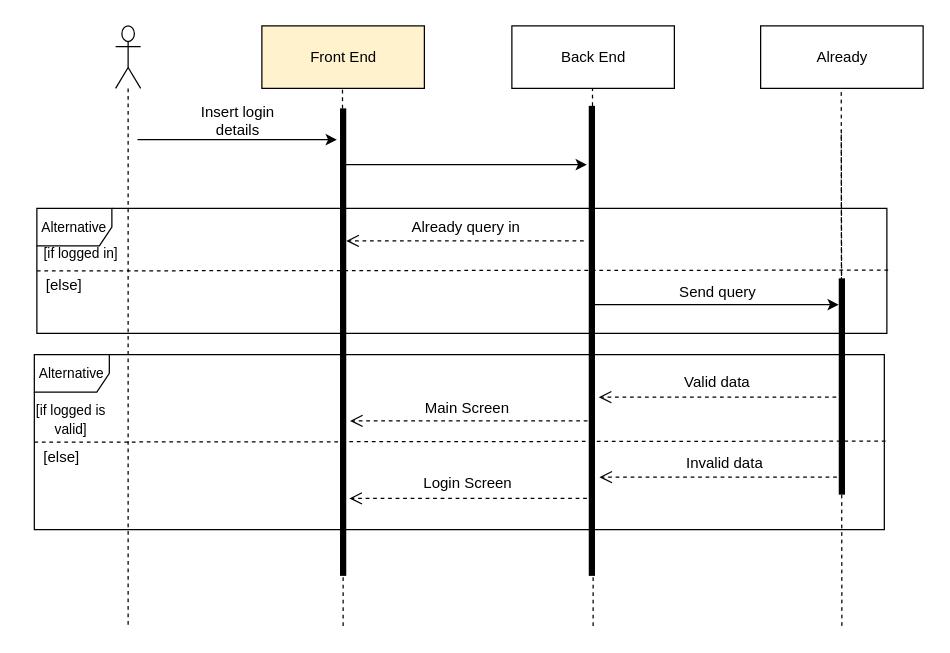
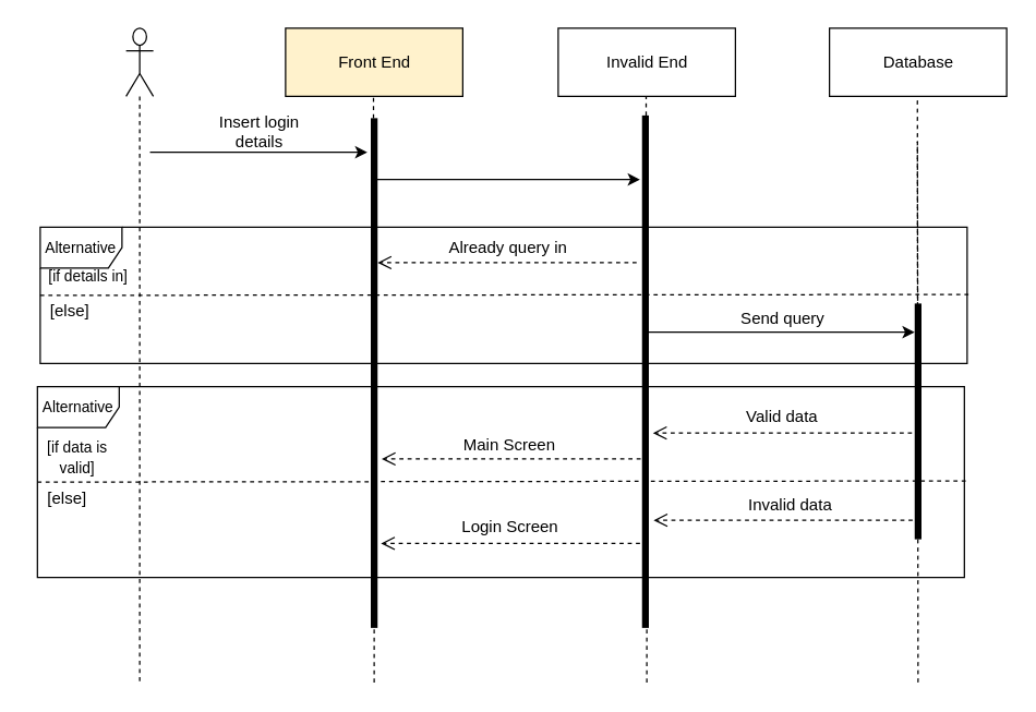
  <mxCell id="0" />
  <mxCell id="1" parent="0" />
  <mxCell id="2" value="" style="shape=umlLifeline;participant=umlActor;perimeter=lifelinePerimeter;whiteSpace=wrap;html=1;container=1;collapsible=0;recursiveResize=0;verticalAlign=top;spacingTop=36;outlineConnect=0;size=50;" vertex="1" parent="1"><mxGeometry x="92" y="20" width="20" height="480" as="geometry" /></mxCell>
  <mxCell id="3" value="Front End" style="html=1;fillColor=#fff2cc;" vertex="1" parent="1"><mxGeometry x="209" y="20" width="130" height="50" as="geometry" /></mxCell>
  <mxCell id="4" value="" style="endArrow=none;dashed=1;html=1;" edge="1" parent="1" source="23"><mxGeometry width="50" height="50" relative="1" as="geometry"><mxPoint x="274" y="450" as="sourcePoint" /><mxPoint x="273.5" y="70" as="targetPoint" /></mxGeometry></mxCell>
- <mxCell id="5" value="Back End" style="html=1;" vertex="1" parent="1"><mxGeometry x="409" y="20" width="130" height="50" as="geometry" /></mxCell>
+ <mxCell id="5" value="Invalid End" style="html=1;" vertex="1" parent="1"><mxGeometry x="409" y="20" width="130" height="50" as="geometry" /></mxCell>
  <mxCell id="6" value="" style="endArrow=none;dashed=1;html=1;" edge="1" parent="1" source="25"><mxGeometry width="50" height="50" relative="1" as="geometry"><mxPoint x="474" y="450" as="sourcePoint" /><mxPoint x="473.5" y="70" as="targetPoint" /></mxGeometry></mxCell>
- <mxCell id="7" value="Already" style="html=1;" vertex="1" parent="1"><mxGeometry x="608" y="20" width="130" height="50" as="geometry" /></mxCell>
+ <mxCell id="7" value="Database" style="html=1;" vertex="1" parent="1"><mxGeometry x="608" y="20" width="130" height="50" as="geometry" /></mxCell>
  <mxCell id="8" value="" style="endArrow=none;dashed=1;html=1;" edge="1" parent="1"><mxGeometry width="50" height="50" relative="1" as="geometry"><mxPoint x="673" y="370" as="sourcePoint" /><mxPoint x="672.5" y="70" as="targetPoint" /></mxGeometry></mxCell>
  <mxCell id="9" value="" style="endArrow=classic;html=1;" edge="1" parent="1"><mxGeometry width="50" height="50" relative="1" as="geometry"><mxPoint x="109.525" y="111" as="sourcePoint" /><mxPoint x="269" y="111" as="targetPoint" /></mxGeometry></mxCell>
  <mxCell id="10" value="Insert login details" style="text;html=1;strokeColor=none;fillColor=none;align=center;verticalAlign=middle;whiteSpace=wrap;rounded=0;" vertex="1" parent="1"><mxGeometry x="145" y="86" width="90" height="20" as="geometry" /></mxCell>
  <mxCell id="11" value="" style="endArrow=classic;html=1;" edge="1" parent="1"><mxGeometry width="50" height="50" relative="1" as="geometry"><mxPoint x="274" y="131" as="sourcePoint" /><mxPoint x="469" y="131" as="targetPoint" /></mxGeometry></mxCell>
  <mxCell id="12" value="" style="html=1;verticalAlign=bottom;endArrow=open;dashed=1;endSize=8;" edge="1" parent="1"><mxGeometry relative="1" as="geometry"><mxPoint x="668.5" y="317" as="sourcePoint" /><mxPoint x="478.5" y="317" as="targetPoint" /></mxGeometry></mxCell>
  <mxCell id="13" value="Valid data" style="text;html=1;strokeColor=none;fillColor=none;align=center;verticalAlign=middle;whiteSpace=wrap;rounded=0;" vertex="1" parent="1"><mxGeometry x="519.5" y="295" width="107" height="20" as="geometry" /></mxCell>
  <mxCell id="14" value="" style="html=1;verticalAlign=bottom;endArrow=open;dashed=1;endSize=8;" edge="1" parent="1"><mxGeometry relative="1" as="geometry"><mxPoint x="669" y="381" as="sourcePoint" /><mxPoint x="479" y="381" as="targetPoint" /></mxGeometry></mxCell>
  <mxCell id="15" value="Invalid data" style="text;html=1;strokeColor=none;fillColor=none;align=center;verticalAlign=middle;whiteSpace=wrap;rounded=0;" vertex="1" parent="1"><mxGeometry x="526" y="360" width="107" height="20" as="geometry" /></mxCell>
  <mxCell id="16" value="&lt;font style=&quot;font-size: 11px&quot;&gt;Alternative&lt;/font&gt;" style="shape=umlFrame;whiteSpace=wrap;html=1;" vertex="1" parent="1"><mxGeometry x="29" y="166" width="680" height="100" as="geometry" /></mxCell>
  <mxCell id="17" value="" style="endArrow=none;dashed=1;html=1;exitX=0;exitY=0.5;exitDx=0;exitDy=0;exitPerimeter=0;entryX=1.003;entryY=0.494;entryDx=0;entryDy=0;entryPerimeter=0;" edge="1" parent="1" source="16" target="16"><mxGeometry width="50" height="50" relative="1" as="geometry"><mxPoint x="209" y="749.5" as="sourcePoint" /><mxPoint x="359" y="750" as="targetPoint" /></mxGeometry></mxCell>
- <mxCell id="18" value="&lt;font style=&quot;font-size: 11px&quot;&gt;[if logged in]&lt;/font&gt;" style="text;html=1;strokeColor=none;fillColor=none;align=center;verticalAlign=middle;whiteSpace=wrap;rounded=0;" vertex="1" parent="1"><mxGeometry x="29" y="176" width="71.4" height="51" as="geometry" /></mxCell>
+ <mxCell id="18" value="&lt;font style=&quot;font-size: 11px&quot;&gt;[if details in]&lt;/font&gt;" style="text;html=1;strokeColor=none;fillColor=none;align=center;verticalAlign=middle;whiteSpace=wrap;rounded=0;" vertex="1" parent="1"><mxGeometry x="29" y="176" width="71.4" height="51" as="geometry" /></mxCell>
  <mxCell id="19" value="[else]" style="text;html=1;strokeColor=none;fillColor=none;align=center;verticalAlign=middle;whiteSpace=wrap;rounded=0;" vertex="1" parent="1"><mxGeometry x="31" y="218" width="40" height="20" as="geometry" /></mxCell>
  <mxCell id="20" value="" style="html=1;verticalAlign=bottom;endArrow=open;dashed=1;endSize=8;" edge="1" parent="1"><mxGeometry relative="1" as="geometry"><mxPoint x="469" y="398" as="sourcePoint" /><mxPoint x="279" y="398" as="targetPoint" /></mxGeometry></mxCell>
  <mxCell id="21" value="Login Screen" style="text;html=1;strokeColor=none;fillColor=none;align=center;verticalAlign=middle;whiteSpace=wrap;rounded=0;" vertex="1" parent="1"><mxGeometry x="319" y="376" width="110" height="19" as="geometry" /></mxCell>
  <mxCell id="22" value="Main Screen" style="text;html=1;strokeColor=none;fillColor=none;align=center;verticalAlign=middle;whiteSpace=wrap;rounded=0;" vertex="1" parent="1"><mxGeometry x="320" y="316" width="107" height="20" as="geometry" /></mxCell>
  <mxCell id="23" value="" style="html=1;points=[];perimeter=orthogonalPerimeter;fillColor=#000000;strokeColor=none;" vertex="1" parent="1"><mxGeometry x="271.5" y="86" width="5" height="374" as="geometry" /></mxCell>
  <mxCell id="24" value="" style="endArrow=none;dashed=1;html=1;" edge="1" parent="1" target="23"><mxGeometry width="50" height="50" relative="1" as="geometry"><mxPoint x="274" y="370" as="sourcePoint" /><mxPoint x="273.5" y="70" as="targetPoint" /></mxGeometry></mxCell>
  <mxCell id="25" value="" style="html=1;points=[];perimeter=orthogonalPerimeter;fillColor=#000000;strokeColor=none;" vertex="1" parent="1"><mxGeometry x="470.5" y="84" width="5" height="376" as="geometry" /></mxCell>
  <mxCell id="26" value="" style="endArrow=none;dashed=1;html=1;" edge="1" parent="1" target="25"><mxGeometry width="50" height="50" relative="1" as="geometry"><mxPoint x="474" y="370" as="sourcePoint" /><mxPoint x="473.5" y="70" as="targetPoint" /></mxGeometry></mxCell>
  <mxCell id="27" value="" style="html=1;points=[];perimeter=orthogonalPerimeter;fillColor=#000000;strokeColor=none;" vertex="1" parent="1"><mxGeometry x="670.5" y="222" width="5" height="173" as="geometry" /></mxCell>
  <mxCell id="28" value="" style="endArrow=none;dashed=1;html=1;" edge="1" parent="1" target="23"><mxGeometry width="50" height="50" relative="1" as="geometry"><mxPoint x="274" y="500" as="sourcePoint" /><mxPoint x="274" y="320" as="targetPoint" /></mxGeometry></mxCell>
  <mxCell id="29" value="" style="endArrow=none;dashed=1;html=1;" edge="1" parent="1" target="25"><mxGeometry width="50" height="50" relative="1" as="geometry"><mxPoint x="474" y="500" as="sourcePoint" /><mxPoint x="474" y="320" as="targetPoint" /></mxGeometry></mxCell>
  <mxCell id="30" value="" style="endArrow=none;dashed=1;html=1;" edge="1" parent="1"><mxGeometry width="50" height="50" relative="1" as="geometry"><mxPoint x="673" y="500" as="sourcePoint" /><mxPoint x="672.5" y="103" as="targetPoint" /></mxGeometry></mxCell>
  <mxCell id="31" value="" style="html=1;verticalAlign=bottom;endArrow=open;dashed=1;endSize=8;" edge="1" parent="1"><mxGeometry relative="1" as="geometry"><mxPoint x="466.5" y="192" as="sourcePoint" /><mxPoint x="276.5" y="192" as="targetPoint" /></mxGeometry></mxCell>
  <mxCell id="32" value="Already query in" style="text;html=1;strokeColor=none;fillColor=none;align=center;verticalAlign=middle;whiteSpace=wrap;rounded=0;" vertex="1" parent="1"><mxGeometry x="318.5" y="171" width="107" height="20" as="geometry" /></mxCell>
  <mxCell id="33" value="" style="endArrow=classic;html=1;" edge="1" parent="1"><mxGeometry width="50" height="50" relative="1" as="geometry"><mxPoint x="475.5" y="243" as="sourcePoint" /><mxPoint x="670.5" y="243" as="targetPoint" /></mxGeometry></mxCell>
  <mxCell id="34" value="Send query" style="text;html=1;strokeColor=none;fillColor=none;align=center;verticalAlign=middle;whiteSpace=wrap;rounded=0;" vertex="1" parent="1"><mxGeometry x="533.5" y="223" width="80" height="20" as="geometry" /></mxCell>
  <mxCell id="35" value="&lt;font style=&quot;font-size: 11px&quot;&gt;Alternative&lt;/font&gt;" style="shape=umlFrame;whiteSpace=wrap;html=1;" vertex="1" parent="1"><mxGeometry x="26.96" y="283" width="680" height="140" as="geometry" /></mxCell>
  <mxCell id="36" value="" style="endArrow=none;dashed=1;html=1;exitX=0;exitY=0.5;exitDx=0;exitDy=0;exitPerimeter=0;entryX=1.003;entryY=0.494;entryDx=0;entryDy=0;entryPerimeter=0;" edge="1" parent="1" source="35" target="35"><mxGeometry width="50" height="50" relative="1" as="geometry"><mxPoint x="206.96" y="886.5" as="sourcePoint" /><mxPoint x="356.96" y="887" as="targetPoint" /></mxGeometry></mxCell>
- <mxCell id="37" value="&lt;font style=&quot;font-size: 11px&quot;&gt;[if logged is valid]&lt;/font&gt;" style="text;html=1;strokeColor=none;fillColor=none;align=center;verticalAlign=middle;whiteSpace=wrap;rounded=0;" vertex="1" parent="1"><mxGeometry x="20.96" y="309" width="71.4" height="51" as="geometry" /></mxCell>
+ <mxCell id="37" value="&lt;font style=&quot;font-size: 11px&quot;&gt;[if data is valid]&lt;/font&gt;" style="text;html=1;strokeColor=none;fillColor=none;align=center;verticalAlign=middle;whiteSpace=wrap;rounded=0;" vertex="1" parent="1"><mxGeometry x="20.96" y="309" width="71.4" height="51" as="geometry" /></mxCell>
  <mxCell id="38" value="[else]" style="text;html=1;strokeColor=none;fillColor=none;align=center;verticalAlign=middle;whiteSpace=wrap;rounded=0;" vertex="1" parent="1"><mxGeometry x="28.96" y="355" width="40" height="20" as="geometry" /></mxCell>
  <mxCell id="39" value="" style="html=1;verticalAlign=bottom;endArrow=open;dashed=1;endSize=8;" edge="1" parent="1"><mxGeometry relative="1" as="geometry"><mxPoint x="469.5" y="336" as="sourcePoint" /><mxPoint x="279.5" y="336" as="targetPoint" /></mxGeometry></mxCell>
